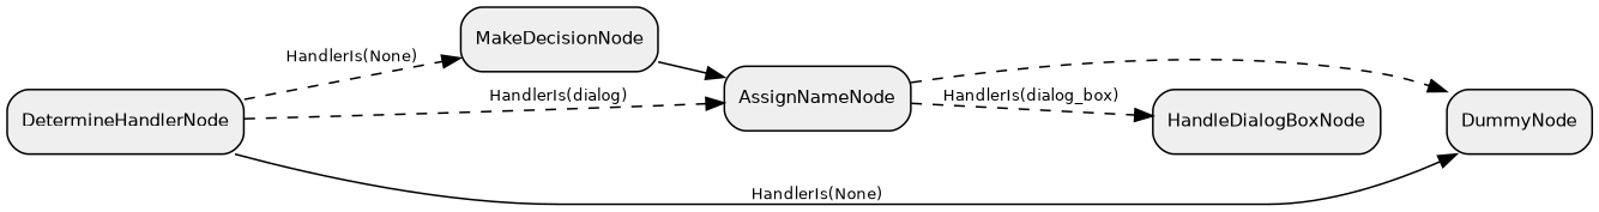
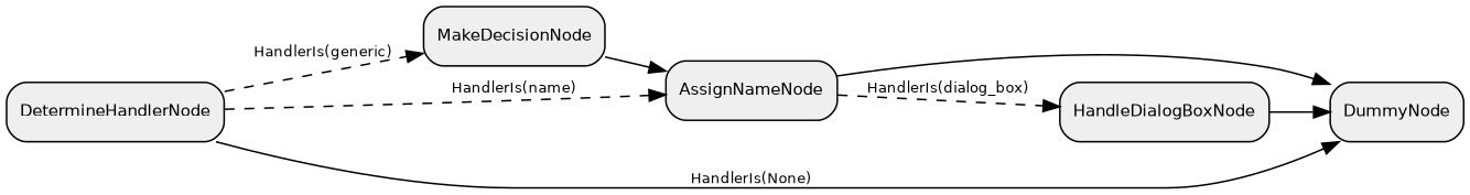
  digraph {
    compound=true
    rankdir=LR
    node [fillcolor="#EFEFEF" fontname=Helvetica fontsize=10 shape=box style="rounded,filled"]
    edge [fontname=Helvetica fontsize=9 style=solid]
    n1 [label=MakeDecisionNode]
    n2 [label=AssignNameNode]
    n3 [label=DummyNode]
    n4 [label=HandleDialogBoxNode]
    n5 [label=DetermineHandlerNode]
    n1 -> n2
-   n2 -> n3 [style=dashed]
+   n2 -> n3
    n2 -> n4 [label="HandlerIs(dialog_box)" style=dashed]
-   n5 -> n1 [label="HandlerIs(None)" style=dashed]
-   n5 -> n2 [label="HandlerIs(dialog)" style=dashed]
+   n4 -> n3
+   n5 -> n1 [label="HandlerIs(generic)" style=dashed]
+   n5 -> n2 [label="HandlerIs(name)" style=dashed]
    n5 -> n3 [label="HandlerIs(None)"]
  }
